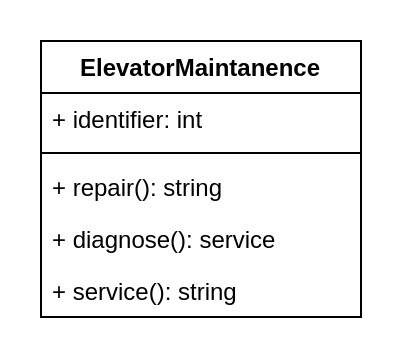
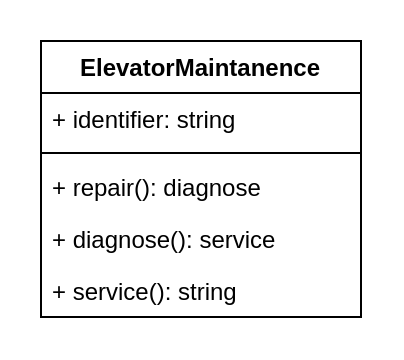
  <mxCell id="0" />
  <mxCell id="1" parent="0" />
  <mxCell id="2" value="ElevatorMaintanence" style="swimlane;fontStyle=1;align=center;verticalAlign=top;childLayout=stackLayout;horizontal=1;startSize=26;horizontalStack=0;resizeParent=1;resizeParentMax=0;resizeLast=0;collapsible=1;marginBottom=0;" vertex="1" parent="1"><mxGeometry x="20" y="20" width="160" height="138" as="geometry" /></mxCell>
- <mxCell id="3" value="+ identifier: int&#10;" style="text;strokeColor=none;fillColor=none;align=left;verticalAlign=top;spacingLeft=4;spacingRight=4;overflow=hidden;rotatable=0;points=[[0,0.5],[1,0.5]];portConstraint=eastwest;" vertex="1" parent="2"><mxGeometry y="26" width="160" height="26" as="geometry" /></mxCell>
+ <mxCell id="3" value="+ identifier: string&#10;" style="text;strokeColor=none;fillColor=none;align=left;verticalAlign=top;spacingLeft=4;spacingRight=4;overflow=hidden;rotatable=0;points=[[0,0.5],[1,0.5]];portConstraint=eastwest;" vertex="1" parent="2"><mxGeometry y="26" width="160" height="26" as="geometry" /></mxCell>
  <mxCell id="4" value="" style="line;strokeWidth=1;fillColor=none;align=left;verticalAlign=middle;spacingTop=-1;spacingLeft=3;spacingRight=3;rotatable=0;labelPosition=right;points=[];portConstraint=eastwest;strokeColor=inherit;" vertex="1" parent="2"><mxGeometry y="52" width="160" height="8" as="geometry" /></mxCell>
- <mxCell id="5" value="+ repair(): string" style="text;strokeColor=none;fillColor=none;align=left;verticalAlign=top;spacingLeft=4;spacingRight=4;overflow=hidden;rotatable=0;points=[[0,0.5],[1,0.5]];portConstraint=eastwest;" vertex="1" parent="2"><mxGeometry y="60" width="160" height="26" as="geometry" /></mxCell>
+ <mxCell id="5" value="+ repair(): diagnose" style="text;strokeColor=none;fillColor=none;align=left;verticalAlign=top;spacingLeft=4;spacingRight=4;overflow=hidden;rotatable=0;points=[[0,0.5],[1,0.5]];portConstraint=eastwest;" vertex="1" parent="2"><mxGeometry y="60" width="160" height="26" as="geometry" /></mxCell>
  <mxCell id="6" value="+ diagnose(): service" style="text;strokeColor=none;fillColor=none;align=left;verticalAlign=top;spacingLeft=4;spacingRight=4;overflow=hidden;rotatable=0;points=[[0,0.5],[1,0.5]];portConstraint=eastwest;" vertex="1" parent="2"><mxGeometry y="86" width="160" height="26" as="geometry" /></mxCell>
  <mxCell id="7" value="+ service(): string" style="text;strokeColor=none;fillColor=none;align=left;verticalAlign=top;spacingLeft=4;spacingRight=4;overflow=hidden;rotatable=0;points=[[0,0.5],[1,0.5]];portConstraint=eastwest;" vertex="1" parent="2"><mxGeometry y="112" width="160" height="26" as="geometry" /></mxCell>
